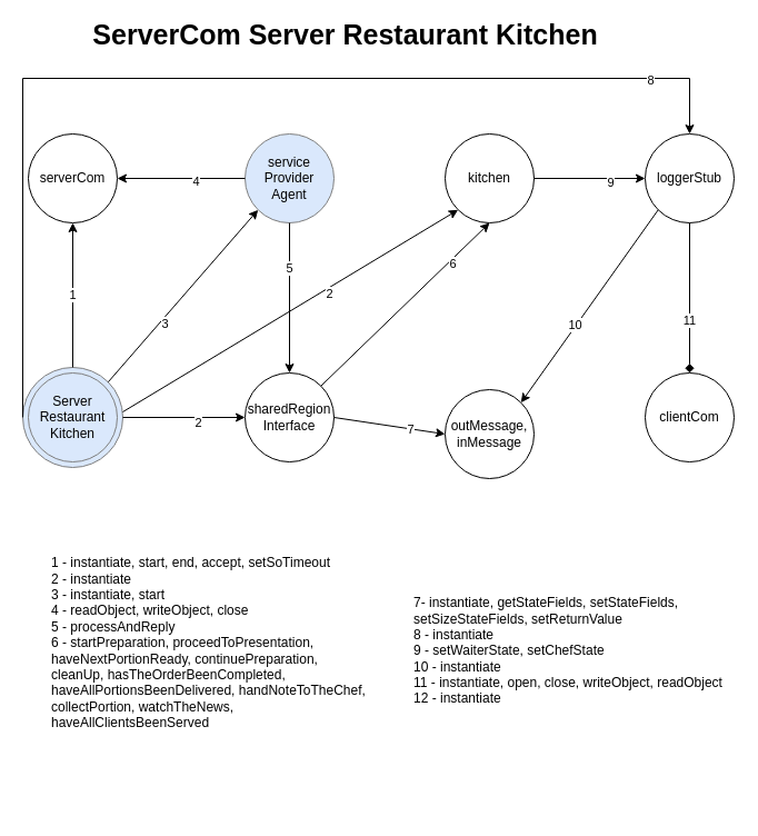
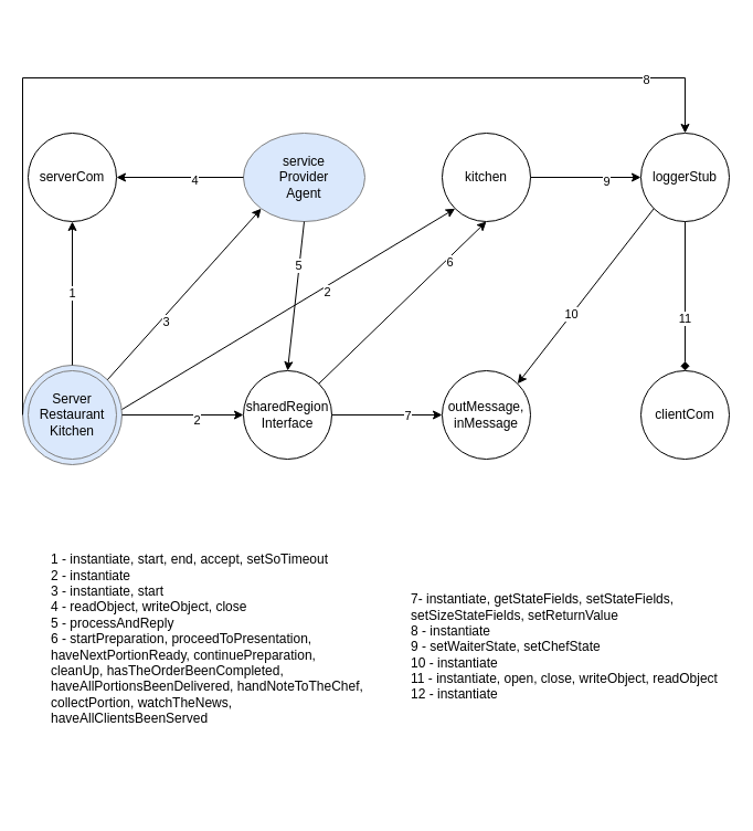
  <mxCell id="0" />
  <mxCell id="1" parent="0" />
- <mxCell id="2" value="service&lt;br&gt;Provider&lt;br&gt;Agent" style="ellipse;whiteSpace=wrap;html=1;fillColor=#dae8fc;strokeColor=#808080;" parent="1" vertex="1"><mxGeometry x="220" y="120" width="80" height="80" as="geometry" /></mxCell>
+ <mxCell id="2" value="service&lt;br&gt;Provider&lt;br&gt;Agent" style="ellipse;whiteSpace=wrap;html=1;fillColor=#dae8fc;strokeColor=#808080;" parent="1" vertex="1"><mxGeometry x="220" y="120" width="110" height="80" as="geometry" /></mxCell>
  <mxCell id="3" value="serverCom" style="ellipse;whiteSpace=wrap;html=1;" parent="1" vertex="1"><mxGeometry x="25" y="120" width="80" height="80" as="geometry" /></mxCell>
  <mxCell id="4" value="&lt;div&gt;&lt;br&gt;&lt;/div&gt;&lt;div&gt;1 - instantiate, start, end, accept, setSoTimeout&lt;br&gt;&lt;/div&gt;&lt;div&gt;2 - instantiate&lt;/div&gt;&lt;div&gt;3 - instantiate, start&lt;br&gt;&lt;/div&gt;&lt;div&gt;4 - readObject, writeObject, close&lt;br&gt;&lt;/div&gt;&lt;div&gt;5 - processAndReply&lt;/div&gt;6 - startPreparation,&amp;nbsp;proceedToPresentation,&lt;br&gt;haveNextPortionReady,&amp;nbsp;continuePreparation,&lt;br&gt;cleanUp,&amp;nbsp;hasTheOrderBeenCompleted,&amp;nbsp;&lt;br&gt;haveAllPortionsBeenDelivered,&amp;nbsp;handNoteToTheChef,&lt;br&gt;collectPortion,&amp;nbsp;watchTheNews,&amp;nbsp;&lt;br&gt;haveAllClientsBeenServed&lt;br&gt;&lt;div&gt;&lt;br&gt;&lt;/div&gt;&lt;div&gt;&lt;br&gt;&lt;/div&gt;" style="text;html=1;strokeColor=none;fillColor=none;align=left;verticalAlign=middle;whiteSpace=wrap;rounded=0;" parent="1" vertex="1"><mxGeometry x="44" y="440" width="290" height="290" as="geometry" /></mxCell>
  <mxCell id="5" value="&lt;div&gt;7- instantiate, getStateFields, setStateFields, setSizeStateFields, setReturnValue&lt;/div&gt;&lt;div&gt;&lt;span&gt;8 - instantiate&lt;/span&gt;&lt;br&gt;&lt;/div&gt;&lt;div&gt;&lt;div&gt;9 - setWaiterState, setChefState&amp;nbsp;&lt;/div&gt;&lt;div&gt;10 - instantiate&lt;/div&gt;&lt;div&gt;11 -&amp;nbsp;&lt;span style=&quot;background-color: initial;&quot;&gt;instantiate, open, close, writeObject, readObject&lt;/span&gt;&lt;/div&gt;&lt;div&gt;12 -&amp;nbsp;&lt;span style=&quot;background-color: initial;&quot;&gt;instantiate&lt;/span&gt;&lt;/div&gt;&lt;/div&gt;" style="text;html=1;strokeColor=none;fillColor=none;align=left;verticalAlign=middle;whiteSpace=wrap;rounded=0;" parent="1" vertex="1"><mxGeometry x="370" y="440" width="290" height="290" as="geometry" /></mxCell>
  <mxCell id="6" value="" style="group" vertex="1" connectable="0" parent="1"><mxGeometry x="20" y="330" width="90" height="90" as="geometry" /></mxCell>
  <mxCell id="7" value="&lt;div&gt;Main&lt;/div&gt;&lt;div&gt;Program&lt;/div&gt;" style="ellipse;whiteSpace=wrap;html=1;fillColor=#dae8fc;strokeColor=#808080;" parent="6" vertex="1"><mxGeometry width="90" height="90" as="geometry" /></mxCell>
  <mxCell id="8" value="&lt;div&gt;Server&lt;/div&gt;&lt;div&gt;Restaurant&lt;/div&gt;&lt;div&gt;Kitchen&lt;/div&gt;" style="ellipse;whiteSpace=wrap;html=1;fillColor=#dae8fc;strokeColor=#808080;" parent="6" vertex="1"><mxGeometry x="5" y="5" width="80" height="80" as="geometry" /></mxCell>
  <mxCell id="9" value="sharedRegion&lt;br&gt;Interface" style="ellipse;whiteSpace=wrap;html=1;" vertex="1" parent="1"><mxGeometry x="220" y="335" width="80" height="80" as="geometry" /></mxCell>
- <mxCell id="10" value="outMessage,&lt;br&gt;inMessage" style="ellipse;whiteSpace=wrap;html=1;" vertex="1" parent="1"><mxGeometry x="400" y="350" width="80" height="80" as="geometry" /></mxCell>
+ <mxCell id="10" value="outMessage,&lt;br&gt;inMessage" style="ellipse;whiteSpace=wrap;html=1;" vertex="1" parent="1"><mxGeometry x="400" y="335" width="80" height="80" as="geometry" /></mxCell>
  <mxCell id="11" value="kitchen" style="ellipse;whiteSpace=wrap;html=1;" vertex="1" parent="1"><mxGeometry x="400" y="120" width="80" height="80" as="geometry" /></mxCell>
  <mxCell id="12" value="loggerStub" style="ellipse;whiteSpace=wrap;html=1;" vertex="1" parent="1"><mxGeometry x="580" y="120" width="80" height="80" as="geometry" /></mxCell>
  <mxCell id="13" value="clientCom" style="ellipse;whiteSpace=wrap;html=1;" vertex="1" parent="1"><mxGeometry x="580" y="335" width="80" height="80" as="geometry" /></mxCell>
  <mxCell id="14" value="1" style="endArrow=classic;html=1;rounded=0;entryX=0.5;entryY=1;entryDx=0;entryDy=0;exitX=0.5;exitY=0;exitDx=0;exitDy=0;" edge="1" parent="1" source="7" target="3"><mxGeometry width="50" height="50" relative="1" as="geometry"><mxPoint x="65" y="320" as="sourcePoint" /><mxPoint x="360" y="250" as="targetPoint" /></mxGeometry></mxCell>
  <mxCell id="15" value="" style="endArrow=classic;html=1;rounded=0;exitX=1;exitY=0.5;exitDx=0;exitDy=0;entryX=0;entryY=0.5;entryDx=0;entryDy=0;" edge="1" parent="1" source="7" target="9"><mxGeometry width="50" height="50" relative="1" as="geometry"><mxPoint x="310" y="300" as="sourcePoint" /><mxPoint x="360" y="250" as="targetPoint" /></mxGeometry></mxCell>
  <mxCell id="16" value="2" style="edgeLabel;html=1;align=center;verticalAlign=middle;resizable=0;points=[];" vertex="1" connectable="0" parent="15"><mxGeometry x="0.214" y="-4" relative="1" as="geometry"><mxPoint as="offset" /></mxGeometry></mxCell>
  <mxCell id="17" value="" style="endArrow=classic;html=1;rounded=0;exitX=1;exitY=0;exitDx=0;exitDy=0;entryX=0;entryY=1;entryDx=0;entryDy=0;" edge="1" parent="1" source="7" target="2"><mxGeometry width="50" height="50" relative="1" as="geometry"><mxPoint x="310" y="300" as="sourcePoint" /><mxPoint x="360" y="250" as="targetPoint" /></mxGeometry></mxCell>
  <mxCell id="18" value="3" style="edgeLabel;html=1;align=center;verticalAlign=middle;resizable=0;points=[];" vertex="1" connectable="0" parent="17"><mxGeometry x="-0.291" y="-4" relative="1" as="geometry"><mxPoint as="offset" /></mxGeometry></mxCell>
  <mxCell id="19" value="" style="endArrow=classic;html=1;rounded=0;exitX=0;exitY=0.5;exitDx=0;exitDy=0;entryX=1;entryY=0.5;entryDx=0;entryDy=0;" edge="1" parent="1" source="2" target="3"><mxGeometry width="50" height="50" relative="1" as="geometry"><mxPoint x="130" y="220" as="sourcePoint" /><mxPoint x="180" y="170" as="targetPoint" /></mxGeometry></mxCell>
  <mxCell id="20" value="4" style="edgeLabel;html=1;align=center;verticalAlign=middle;resizable=0;points=[];" vertex="1" connectable="0" parent="19"><mxGeometry x="-0.214" y="2" relative="1" as="geometry"><mxPoint as="offset" /></mxGeometry></mxCell>
  <mxCell id="21" value="" style="endArrow=classic;html=1;rounded=0;entryX=0;entryY=1;entryDx=0;entryDy=0;" edge="1" parent="1" target="11"><mxGeometry width="50" height="50" relative="1" as="geometry"><mxPoint x="110" y="370" as="sourcePoint" /><mxPoint x="230" y="385" as="targetPoint" /></mxGeometry></mxCell>
  <mxCell id="22" value="2" style="edgeLabel;html=1;align=center;verticalAlign=middle;resizable=0;points=[];" vertex="1" connectable="0" parent="21"><mxGeometry x="0.214" y="-4" relative="1" as="geometry"><mxPoint as="offset" /></mxGeometry></mxCell>
  <mxCell id="23" value="" style="endArrow=classic;html=1;rounded=0;exitX=0.5;exitY=1;exitDx=0;exitDy=0;entryX=0.5;entryY=0;entryDx=0;entryDy=0;" edge="1" parent="1" source="2" target="9"><mxGeometry width="50" height="50" relative="1" as="geometry"><mxPoint x="120" y="480" as="sourcePoint" /><mxPoint x="170" y="430" as="targetPoint" /></mxGeometry></mxCell>
  <mxCell id="24" value="5" style="edgeLabel;html=1;align=center;verticalAlign=middle;resizable=0;points=[];" vertex="1" connectable="0" parent="23"><mxGeometry x="-0.407" y="-1" relative="1" as="geometry"><mxPoint as="offset" /></mxGeometry></mxCell>
  <mxCell id="25" value="" style="endArrow=classic;html=1;rounded=0;exitX=1;exitY=0;exitDx=0;exitDy=0;entryX=0.5;entryY=1;entryDx=0;entryDy=0;" edge="1" parent="1" source="9" target="11"><mxGeometry width="50" height="50" relative="1" as="geometry"><mxPoint x="90" y="520" as="sourcePoint" /><mxPoint x="140" y="470" as="targetPoint" /></mxGeometry></mxCell>
  <mxCell id="26" value="6" style="edgeLabel;html=1;align=center;verticalAlign=middle;resizable=0;points=[];" vertex="1" connectable="0" parent="25"><mxGeometry x="0.53" y="-4" relative="1" as="geometry"><mxPoint y="-1" as="offset" /></mxGeometry></mxCell>
  <mxCell id="27" value="" style="endArrow=classic;html=1;rounded=0;exitX=1;exitY=0.5;exitDx=0;exitDy=0;entryX=0;entryY=0.5;entryDx=0;entryDy=0;" edge="1" parent="1" source="9" target="10"><mxGeometry width="50" height="50" relative="1" as="geometry"><mxPoint x="300" y="490" as="sourcePoint" /><mxPoint x="350" y="440" as="targetPoint" /></mxGeometry></mxCell>
  <mxCell id="28" value="7" style="edgeLabel;html=1;align=center;verticalAlign=middle;resizable=0;points=[];" vertex="1" connectable="0" parent="27"><mxGeometry x="0.356" relative="1" as="geometry"><mxPoint as="offset" /></mxGeometry></mxCell>
  <mxCell id="29" value="" style="endArrow=classic;html=1;rounded=0;exitX=1;exitY=0.5;exitDx=0;exitDy=0;entryX=0;entryY=0.5;entryDx=0;entryDy=0;" edge="1" parent="1" source="11" target="12"><mxGeometry width="50" height="50" relative="1" as="geometry"><mxPoint x="380" y="490" as="sourcePoint" /><mxPoint x="430" y="440" as="targetPoint" /></mxGeometry></mxCell>
  <mxCell id="30" value="9" style="edgeLabel;html=1;align=center;verticalAlign=middle;resizable=0;points=[];" vertex="1" connectable="0" parent="29"><mxGeometry x="0.356" y="-3" relative="1" as="geometry"><mxPoint as="offset" /></mxGeometry></mxCell>
  <mxCell id="31" value="" style="endArrow=classic;html=1;rounded=0;exitX=0;exitY=1;exitDx=0;exitDy=0;entryX=1;entryY=0;entryDx=0;entryDy=0;" edge="1" parent="1" source="12" target="10"><mxGeometry width="50" height="50" relative="1" as="geometry"><mxPoint x="230" y="500" as="sourcePoint" /><mxPoint x="280" y="470" as="targetPoint" /></mxGeometry></mxCell>
  <mxCell id="32" value="10" style="edgeLabel;html=1;align=center;verticalAlign=middle;resizable=0;points=[];" vertex="1" connectable="0" parent="31"><mxGeometry x="0.203" y="-1" relative="1" as="geometry"><mxPoint as="offset" /></mxGeometry></mxCell>
  <mxCell id="33" value="" style="endArrow=diamond;html=1;rounded=0;exitX=0.5;exitY=1;exitDx=0;exitDy=0;" edge="1" parent="1" source="12" target="13"><mxGeometry width="50" height="50" relative="1" as="geometry"><mxPoint x="700" y="450" as="sourcePoint" /><mxPoint x="750" y="400" as="targetPoint" /></mxGeometry></mxCell>
  <mxCell id="34" value="11" style="edgeLabel;html=1;align=center;verticalAlign=middle;resizable=0;points=[];" vertex="1" connectable="0" parent="33"><mxGeometry x="0.289" y="-1" relative="1" as="geometry"><mxPoint as="offset" /></mxGeometry></mxCell>
  <mxCell id="35" value="" style="endArrow=classic;html=1;rounded=0;exitX=0;exitY=0.5;exitDx=0;exitDy=0;entryX=0.5;entryY=0;entryDx=0;entryDy=0;" edge="1" parent="1" source="7" target="12"><mxGeometry width="50" height="50" relative="1" as="geometry"><mxPoint x="-20" y="510" as="sourcePoint" /><mxPoint x="630" y="70" as="targetPoint" /><Array as="points"><mxPoint x="20" y="70" /><mxPoint x="620" y="70" /></Array></mxGeometry></mxCell>
  <mxCell id="36" value="8" style="edgeLabel;html=1;align=center;verticalAlign=middle;resizable=0;points=[];" vertex="1" connectable="0" parent="35"><mxGeometry x="0.82" y="-1" relative="1" as="geometry"><mxPoint as="offset" /></mxGeometry></mxCell>
- <mxCell id="37" value="&lt;b&gt;&lt;font style=&quot;font-size: 25px;&quot;&gt;ServerCom Server Restaurant Kitchen&lt;/font&gt;&lt;/b&gt;" style="text;html=1;align=center;verticalAlign=middle;resizable=0;points=[];autosize=1;strokeColor=none;fillColor=none;" vertex="1" parent="1"><mxGeometry x="75" y="20" width="470" height="20" as="geometry" /></mxCell>
